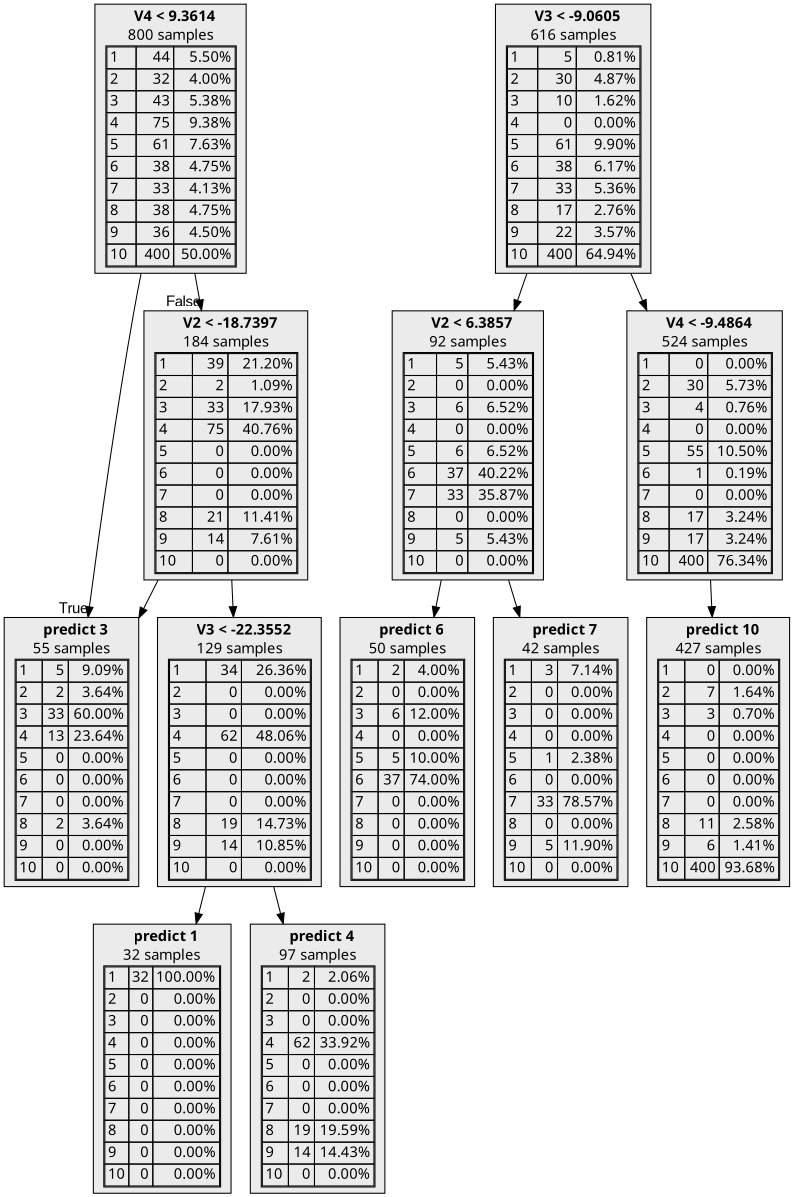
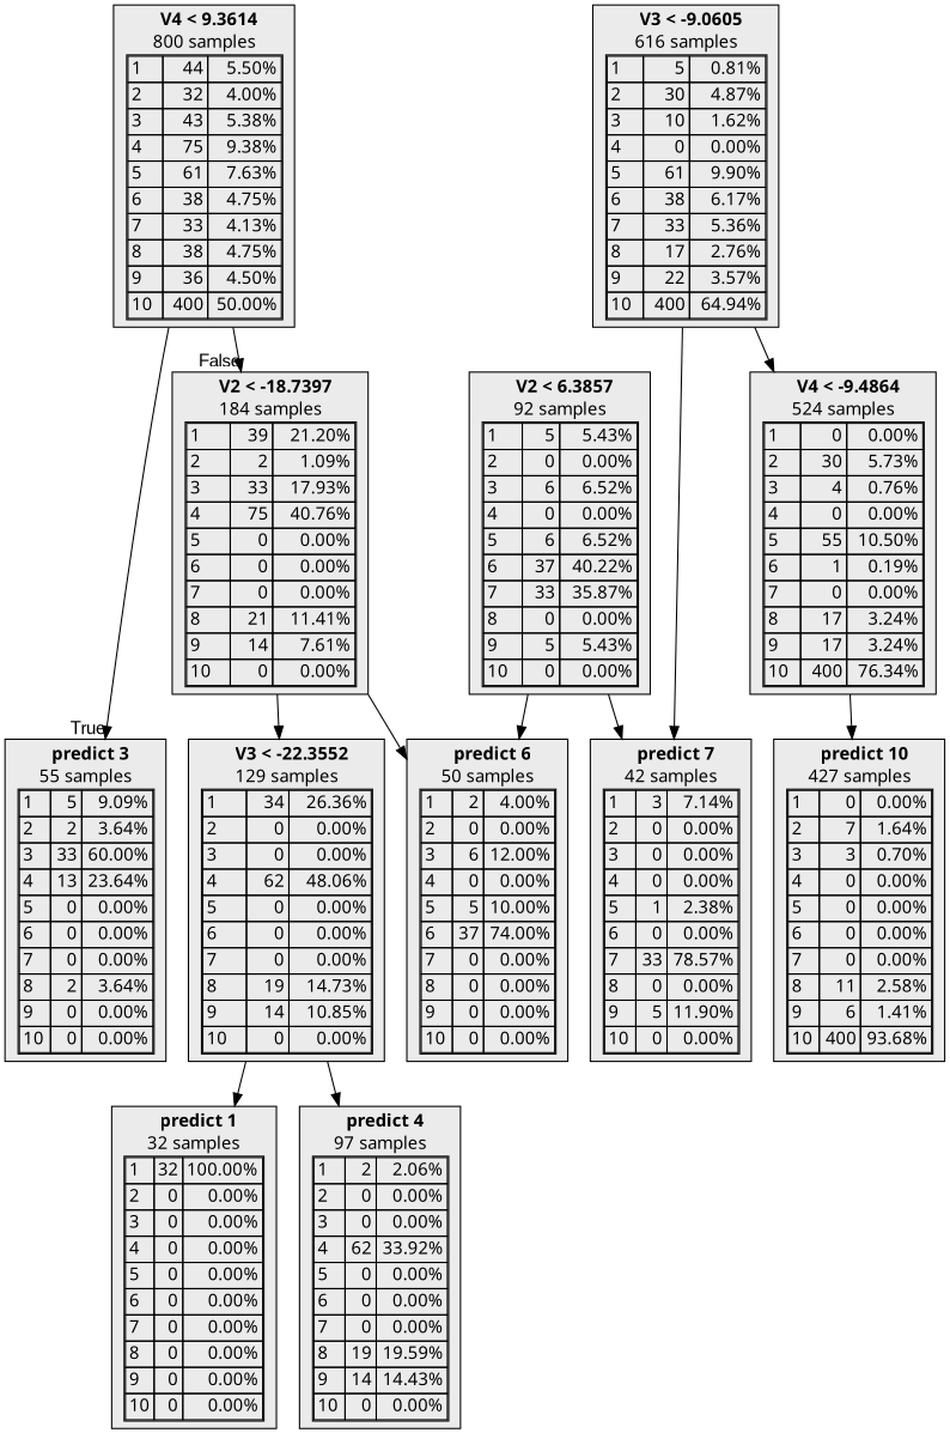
  digraph {
    node [fillcolor="#EBEBEB" fontname="bold arial" shape=box style=filled]
    n1 [label=<  <TABLE BORDER="0" CELLPADDING="0">       <TR>     <TD>       <B>V4 &lt; 9.3614</B>     </TD>   </TR>      <TR>       <TD>800 samples</TD>     </TR>     <TR>   <TD>     <TABLE CELLSPACING="0">                <TR >     <TD ALIGN="LEFT">1</TD>     <TD ALIGN="RIGHT">44</TD>     <TD ALIGN="RIGHT">5.50%</TD>   </TR>   <TR >     <TD ALIGN="LEFT">2</TD>     <TD ALIGN="RIGHT">32</TD>     <TD ALIGN="RIGHT">4.00%</TD>   </TR>   <TR >     <TD ALIGN="LEFT">3</TD>     <TD ALIGN="RIGHT">43</TD>     <TD ALIGN="RIGHT">5.38%</TD>   </TR>   <TR >     <TD ALIGN="LEFT">4</TD>     <TD ALIGN="RIGHT">75</TD>     <TD ALIGN="RIGHT">9.38%</TD>   </TR>   <TR >     <TD ALIGN="LEFT">5</TD>     <TD ALIGN="RIGHT">61</TD>     <TD ALIGN="RIGHT">7.63%</TD>   </TR>   <TR >     <TD ALIGN="LEFT">6</TD>     <TD ALIGN="RIGHT">38</TD>     <TD ALIGN="RIGHT">4.75%</TD>   </TR>   <TR >     <TD ALIGN="LEFT">7</TD>     <TD ALIGN="RIGHT">33</TD>     <TD ALIGN="RIGHT">4.13%</TD>   </TR>   <TR >     <TD ALIGN="LEFT">8</TD>     <TD ALIGN="RIGHT">38</TD>     <TD ALIGN="RIGHT">4.75%</TD>   </TR>   <TR >     <TD ALIGN="LEFT">9</TD>     <TD ALIGN="RIGHT">36</TD>     <TD ALIGN="RIGHT">4.50%</TD>   </TR>   <TR class="highlighted">     <TD ALIGN="LEFT">10</TD>     <TD ALIGN="RIGHT">400</TD>     <TD ALIGN="RIGHT">50.00%</TD>   </TR>      </TABLE>   </TD> </TR>    </TABLE> >]
    n2 [label=<  <TABLE BORDER="0" CELLPADDING="0">       <TR>     <TD>       <B>V2 &lt; -18.7397</B>     </TD>   </TR>      <TR>       <TD>184 samples</TD>     </TR>     <TR>   <TD>     <TABLE CELLSPACING="0">                <TR >     <TD ALIGN="LEFT">1</TD>     <TD ALIGN="RIGHT">39</TD>     <TD ALIGN="RIGHT">21.20%</TD>   </TR>   <TR >     <TD ALIGN="LEFT">2</TD>     <TD ALIGN="RIGHT">2</TD>     <TD ALIGN="RIGHT">1.09%</TD>   </TR>   <TR >     <TD ALIGN="LEFT">3</TD>     <TD ALIGN="RIGHT">33</TD>     <TD ALIGN="RIGHT">17.93%</TD>   </TR>   <TR class="highlighted">     <TD ALIGN="LEFT">4</TD>     <TD ALIGN="RIGHT">75</TD>     <TD ALIGN="RIGHT">40.76%</TD>   </TR>   <TR >     <TD ALIGN="LEFT">5</TD>     <TD ALIGN="RIGHT">0</TD>     <TD ALIGN="RIGHT">0.00%</TD>   </TR>   <TR >     <TD ALIGN="LEFT">6</TD>     <TD ALIGN="RIGHT">0</TD>     <TD ALIGN="RIGHT">0.00%</TD>   </TR>   <TR >     <TD ALIGN="LEFT">7</TD>     <TD ALIGN="RIGHT">0</TD>     <TD ALIGN="RIGHT">0.00%</TD>   </TR>   <TR >     <TD ALIGN="LEFT">8</TD>     <TD ALIGN="RIGHT">21</TD>     <TD ALIGN="RIGHT">11.41%</TD>   </TR>   <TR >     <TD ALIGN="LEFT">9</TD>     <TD ALIGN="RIGHT">14</TD>     <TD ALIGN="RIGHT">7.61%</TD>   </TR>   <TR >     <TD ALIGN="LEFT">10</TD>     <TD ALIGN="RIGHT">0</TD>     <TD ALIGN="RIGHT">0.00%</TD>   </TR>      </TABLE>   </TD> </TR>    </TABLE> >]
    n3 [color=black label=<  <TABLE BORDER="0" CELLPADDING="0">       <TR>     <TD>       <B>predict 3</B>     </TD>   </TR>      <TR>       <TD>55 samples</TD>     </TR>     <TR>   <TD>     <TABLE CELLSPACING="0">                <TR >     <TD ALIGN="LEFT">1</TD>     <TD ALIGN="RIGHT">5</TD>     <TD ALIGN="RIGHT">9.09%</TD>   </TR>   <TR >     <TD ALIGN="LEFT">2</TD>     <TD ALIGN="RIGHT">2</TD>     <TD ALIGN="RIGHT">3.64%</TD>   </TR>   <TR class="highlighted">     <TD ALIGN="LEFT">3</TD>     <TD ALIGN="RIGHT">33</TD>     <TD ALIGN="RIGHT">60.00%</TD>   </TR>   <TR >     <TD ALIGN="LEFT">4</TD>     <TD ALIGN="RIGHT">13</TD>     <TD ALIGN="RIGHT">23.64%</TD>   </TR>   <TR >     <TD ALIGN="LEFT">5</TD>     <TD ALIGN="RIGHT">0</TD>     <TD ALIGN="RIGHT">0.00%</TD>   </TR>   <TR >     <TD ALIGN="LEFT">6</TD>     <TD ALIGN="RIGHT">0</TD>     <TD ALIGN="RIGHT">0.00%</TD>   </TR>   <TR >     <TD ALIGN="LEFT">7</TD>     <TD ALIGN="RIGHT">0</TD>     <TD ALIGN="RIGHT">0.00%</TD>   </TR>   <TR >     <TD ALIGN="LEFT">8</TD>     <TD ALIGN="RIGHT">2</TD>     <TD ALIGN="RIGHT">3.64%</TD>   </TR>   <TR >     <TD ALIGN="LEFT">9</TD>     <TD ALIGN="RIGHT">0</TD>     <TD ALIGN="RIGHT">0.00%</TD>   </TR>   <TR >     <TD ALIGN="LEFT">10</TD>     <TD ALIGN="RIGHT">0</TD>     <TD ALIGN="RIGHT">0.00%</TD>   </TR>      </TABLE>   </TD> </TR>    </TABLE> >]
    n4 [label=<  <TABLE BORDER="0" CELLPADDING="0">       <TR>     <TD>       <B>V3 &lt; -9.0605</B>     </TD>   </TR>      <TR>       <TD>616 samples</TD>     </TR>     <TR>   <TD>     <TABLE CELLSPACING="0">                <TR >     <TD ALIGN="LEFT">1</TD>     <TD ALIGN="RIGHT">5</TD>     <TD ALIGN="RIGHT">0.81%</TD>   </TR>   <TR >     <TD ALIGN="LEFT">2</TD>     <TD ALIGN="RIGHT">30</TD>     <TD ALIGN="RIGHT">4.87%</TD>   </TR>   <TR >     <TD ALIGN="LEFT">3</TD>     <TD ALIGN="RIGHT">10</TD>     <TD ALIGN="RIGHT">1.62%</TD>   </TR>   <TR >     <TD ALIGN="LEFT">4</TD>     <TD ALIGN="RIGHT">0</TD>     <TD ALIGN="RIGHT">0.00%</TD>   </TR>   <TR >     <TD ALIGN="LEFT">5</TD>     <TD ALIGN="RIGHT">61</TD>     <TD ALIGN="RIGHT">9.90%</TD>   </TR>   <TR >     <TD ALIGN="LEFT">6</TD>     <TD ALIGN="RIGHT">38</TD>     <TD ALIGN="RIGHT">6.17%</TD>   </TR>   <TR >     <TD ALIGN="LEFT">7</TD>     <TD ALIGN="RIGHT">33</TD>     <TD ALIGN="RIGHT">5.36%</TD>   </TR>   <TR >     <TD ALIGN="LEFT">8</TD>     <TD ALIGN="RIGHT">17</TD>     <TD ALIGN="RIGHT">2.76%</TD>   </TR>   <TR >     <TD ALIGN="LEFT">9</TD>     <TD ALIGN="RIGHT">22</TD>     <TD ALIGN="RIGHT">3.57%</TD>   </TR>   <TR class="highlighted">     <TD ALIGN="LEFT">10</TD>     <TD ALIGN="RIGHT">400</TD>     <TD ALIGN="RIGHT">64.94%</TD>   </TR>      </TABLE>   </TD> </TR>    </TABLE> >]
    n5 [label=<  <TABLE BORDER="0" CELLPADDING="0">       <TR>     <TD>       <B>V2 &lt; 6.3857</B>     </TD>   </TR>      <TR>       <TD>92 samples</TD>     </TR>     <TR>   <TD>     <TABLE CELLSPACING="0">                <TR >     <TD ALIGN="LEFT">1</TD>     <TD ALIGN="RIGHT">5</TD>     <TD ALIGN="RIGHT">5.43%</TD>   </TR>   <TR >     <TD ALIGN="LEFT">2</TD>     <TD ALIGN="RIGHT">0</TD>     <TD ALIGN="RIGHT">0.00%</TD>   </TR>   <TR >     <TD ALIGN="LEFT">3</TD>     <TD ALIGN="RIGHT">6</TD>     <TD ALIGN="RIGHT">6.52%</TD>   </TR>   <TR >     <TD ALIGN="LEFT">4</TD>     <TD ALIGN="RIGHT">0</TD>     <TD ALIGN="RIGHT">0.00%</TD>   </TR>   <TR >     <TD ALIGN="LEFT">5</TD>     <TD ALIGN="RIGHT">6</TD>     <TD ALIGN="RIGHT">6.52%</TD>   </TR>   <TR class="highlighted">     <TD ALIGN="LEFT">6</TD>     <TD ALIGN="RIGHT">37</TD>     <TD ALIGN="RIGHT">40.22%</TD>   </TR>   <TR >     <TD ALIGN="LEFT">7</TD>     <TD ALIGN="RIGHT">33</TD>     <TD ALIGN="RIGHT">35.87%</TD>   </TR>   <TR >     <TD ALIGN="LEFT">8</TD>     <TD ALIGN="RIGHT">0</TD>     <TD ALIGN="RIGHT">0.00%</TD>   </TR>   <TR >     <TD ALIGN="LEFT">9</TD>     <TD ALIGN="RIGHT">5</TD>     <TD ALIGN="RIGHT">5.43%</TD>   </TR>   <TR >     <TD ALIGN="LEFT">10</TD>     <TD ALIGN="RIGHT">0</TD>     <TD ALIGN="RIGHT">0.00%</TD>   </TR>      </TABLE>   </TD> </TR>    </TABLE> >]
    n6 [label=<  <TABLE BORDER="0" CELLPADDING="0">       <TR>     <TD>       <B>V4 &lt; -9.4864</B>     </TD>   </TR>      <TR>       <TD>524 samples</TD>     </TR>     <TR>   <TD>     <TABLE CELLSPACING="0">                <TR >     <TD ALIGN="LEFT">1</TD>     <TD ALIGN="RIGHT">0</TD>     <TD ALIGN="RIGHT">0.00%</TD>   </TR>   <TR >     <TD ALIGN="LEFT">2</TD>     <TD ALIGN="RIGHT">30</TD>     <TD ALIGN="RIGHT">5.73%</TD>   </TR>   <TR >     <TD ALIGN="LEFT">3</TD>     <TD ALIGN="RIGHT">4</TD>     <TD ALIGN="RIGHT">0.76%</TD>   </TR>   <TR >     <TD ALIGN="LEFT">4</TD>     <TD ALIGN="RIGHT">0</TD>     <TD ALIGN="RIGHT">0.00%</TD>   </TR>   <TR >     <TD ALIGN="LEFT">5</TD>     <TD ALIGN="RIGHT">55</TD>     <TD ALIGN="RIGHT">10.50%</TD>   </TR>   <TR >     <TD ALIGN="LEFT">6</TD>     <TD ALIGN="RIGHT">1</TD>     <TD ALIGN="RIGHT">0.19%</TD>   </TR>   <TR >     <TD ALIGN="LEFT">7</TD>     <TD ALIGN="RIGHT">0</TD>     <TD ALIGN="RIGHT">0.00%</TD>   </TR>   <TR >     <TD ALIGN="LEFT">8</TD>     <TD ALIGN="RIGHT">17</TD>     <TD ALIGN="RIGHT">3.24%</TD>   </TR>   <TR >     <TD ALIGN="LEFT">9</TD>     <TD ALIGN="RIGHT">17</TD>     <TD ALIGN="RIGHT">3.24%</TD>   </TR>   <TR class="highlighted">     <TD ALIGN="LEFT">10</TD>     <TD ALIGN="RIGHT">400</TD>     <TD ALIGN="RIGHT">76.34%</TD>   </TR>      </TABLE>   </TD> </TR>    </TABLE> >]
    n7 [label=<  <TABLE BORDER="0" CELLPADDING="0">       <TR>     <TD>       <B>V3 &lt; -22.3552</B>     </TD>   </TR>      <TR>       <TD>129 samples</TD>     </TR>     <TR>   <TD>     <TABLE CELLSPACING="0">                <TR >     <TD ALIGN="LEFT">1</TD>     <TD ALIGN="RIGHT">34</TD>     <TD ALIGN="RIGHT">26.36%</TD>   </TR>   <TR >     <TD ALIGN="LEFT">2</TD>     <TD ALIGN="RIGHT">0</TD>     <TD ALIGN="RIGHT">0.00%</TD>   </TR>   <TR >     <TD ALIGN="LEFT">3</TD>     <TD ALIGN="RIGHT">0</TD>     <TD ALIGN="RIGHT">0.00%</TD>   </TR>   <TR class="highlighted">     <TD ALIGN="LEFT">4</TD>     <TD ALIGN="RIGHT">62</TD>     <TD ALIGN="RIGHT">48.06%</TD>   </TR>   <TR >     <TD ALIGN="LEFT">5</TD>     <TD ALIGN="RIGHT">0</TD>     <TD ALIGN="RIGHT">0.00%</TD>   </TR>   <TR >     <TD ALIGN="LEFT">6</TD>     <TD ALIGN="RIGHT">0</TD>     <TD ALIGN="RIGHT">0.00%</TD>   </TR>   <TR >     <TD ALIGN="LEFT">7</TD>     <TD ALIGN="RIGHT">0</TD>     <TD ALIGN="RIGHT">0.00%</TD>   </TR>   <TR >     <TD ALIGN="LEFT">8</TD>     <TD ALIGN="RIGHT">19</TD>     <TD ALIGN="RIGHT">14.73%</TD>   </TR>   <TR >     <TD ALIGN="LEFT">9</TD>     <TD ALIGN="RIGHT">14</TD>     <TD ALIGN="RIGHT">10.85%</TD>   </TR>   <TR >     <TD ALIGN="LEFT">10</TD>     <TD ALIGN="RIGHT">0</TD>     <TD ALIGN="RIGHT">0.00%</TD>   </TR>      </TABLE>   </TD> </TR>    </TABLE> >]
    n8 [color=black label=<  <TABLE BORDER="0" CELLPADDING="0">       <TR>     <TD>       <B>predict 6</B>     </TD>   </TR>      <TR>       <TD>50 samples</TD>     </TR>     <TR>   <TD>     <TABLE CELLSPACING="0">                <TR >     <TD ALIGN="LEFT">1</TD>     <TD ALIGN="RIGHT">2</TD>     <TD ALIGN="RIGHT">4.00%</TD>   </TR>   <TR >     <TD ALIGN="LEFT">2</TD>     <TD ALIGN="RIGHT">0</TD>     <TD ALIGN="RIGHT">0.00%</TD>   </TR>   <TR >     <TD ALIGN="LEFT">3</TD>     <TD ALIGN="RIGHT">6</TD>     <TD ALIGN="RIGHT">12.00%</TD>   </TR>   <TR >     <TD ALIGN="LEFT">4</TD>     <TD ALIGN="RIGHT">0</TD>     <TD ALIGN="RIGHT">0.00%</TD>   </TR>   <TR >     <TD ALIGN="LEFT">5</TD>     <TD ALIGN="RIGHT">5</TD>     <TD ALIGN="RIGHT">10.00%</TD>   </TR>   <TR class="highlighted">     <TD ALIGN="LEFT">6</TD>     <TD ALIGN="RIGHT">37</TD>     <TD ALIGN="RIGHT">74.00%</TD>   </TR>   <TR >     <TD ALIGN="LEFT">7</TD>     <TD ALIGN="RIGHT">0</TD>     <TD ALIGN="RIGHT">0.00%</TD>   </TR>   <TR >     <TD ALIGN="LEFT">8</TD>     <TD ALIGN="RIGHT">0</TD>     <TD ALIGN="RIGHT">0.00%</TD>   </TR>   <TR >     <TD ALIGN="LEFT">9</TD>     <TD ALIGN="RIGHT">0</TD>     <TD ALIGN="RIGHT">0.00%</TD>   </TR>   <TR >     <TD ALIGN="LEFT">10</TD>     <TD ALIGN="RIGHT">0</TD>     <TD ALIGN="RIGHT">0.00%</TD>   </TR>      </TABLE>   </TD> </TR>    </TABLE> >]
    n9 [color=black label=<  <TABLE BORDER="0" CELLPADDING="0">       <TR>     <TD>       <B>predict 7</B>     </TD>   </TR>      <TR>       <TD>42 samples</TD>     </TR>     <TR>   <TD>     <TABLE CELLSPACING="0">                <TR >     <TD ALIGN="LEFT">1</TD>     <TD ALIGN="RIGHT">3</TD>     <TD ALIGN="RIGHT">7.14%</TD>   </TR>   <TR >     <TD ALIGN="LEFT">2</TD>     <TD ALIGN="RIGHT">0</TD>     <TD ALIGN="RIGHT">0.00%</TD>   </TR>   <TR >     <TD ALIGN="LEFT">3</TD>     <TD ALIGN="RIGHT">0</TD>     <TD ALIGN="RIGHT">0.00%</TD>   </TR>   <TR >     <TD ALIGN="LEFT">4</TD>     <TD ALIGN="RIGHT">0</TD>     <TD ALIGN="RIGHT">0.00%</TD>   </TR>   <TR >     <TD ALIGN="LEFT">5</TD>     <TD ALIGN="RIGHT">1</TD>     <TD ALIGN="RIGHT">2.38%</TD>   </TR>   <TR >     <TD ALIGN="LEFT">6</TD>     <TD ALIGN="RIGHT">0</TD>     <TD ALIGN="RIGHT">0.00%</TD>   </TR>   <TR class="highlighted">     <TD ALIGN="LEFT">7</TD>     <TD ALIGN="RIGHT">33</TD>     <TD ALIGN="RIGHT">78.57%</TD>   </TR>   <TR >     <TD ALIGN="LEFT">8</TD>     <TD ALIGN="RIGHT">0</TD>     <TD ALIGN="RIGHT">0.00%</TD>   </TR>   <TR >     <TD ALIGN="LEFT">9</TD>     <TD ALIGN="RIGHT">5</TD>     <TD ALIGN="RIGHT">11.90%</TD>   </TR>   <TR >     <TD ALIGN="LEFT">10</TD>     <TD ALIGN="RIGHT">0</TD>     <TD ALIGN="RIGHT">0.00%</TD>   </TR>      </TABLE>   </TD> </TR>    </TABLE> >]
    n10 [color=black label=<  <TABLE BORDER="0" CELLPADDING="0">       <TR>     <TD>       <B>predict 10</B>     </TD>   </TR>      <TR>       <TD>427 samples</TD>     </TR>     <TR>   <TD>     <TABLE CELLSPACING="0">                <TR >     <TD ALIGN="LEFT">1</TD>     <TD ALIGN="RIGHT">0</TD>     <TD ALIGN="RIGHT">0.00%</TD>   </TR>   <TR >     <TD ALIGN="LEFT">2</TD>     <TD ALIGN="RIGHT">7</TD>     <TD ALIGN="RIGHT">1.64%</TD>   </TR>   <TR >     <TD ALIGN="LEFT">3</TD>     <TD ALIGN="RIGHT">3</TD>     <TD ALIGN="RIGHT">0.70%</TD>   </TR>   <TR >     <TD ALIGN="LEFT">4</TD>     <TD ALIGN="RIGHT">0</TD>     <TD ALIGN="RIGHT">0.00%</TD>   </TR>   <TR >     <TD ALIGN="LEFT">5</TD>     <TD ALIGN="RIGHT">0</TD>     <TD ALIGN="RIGHT">0.00%</TD>   </TR>   <TR >     <TD ALIGN="LEFT">6</TD>     <TD ALIGN="RIGHT">0</TD>     <TD ALIGN="RIGHT">0.00%</TD>   </TR>   <TR >     <TD ALIGN="LEFT">7</TD>     <TD ALIGN="RIGHT">0</TD>     <TD ALIGN="RIGHT">0.00%</TD>   </TR>   <TR >     <TD ALIGN="LEFT">8</TD>     <TD ALIGN="RIGHT">11</TD>     <TD ALIGN="RIGHT">2.58%</TD>   </TR>   <TR >     <TD ALIGN="LEFT">9</TD>     <TD ALIGN="RIGHT">6</TD>     <TD ALIGN="RIGHT">1.41%</TD>   </TR>   <TR class="highlighted">     <TD ALIGN="LEFT">10</TD>     <TD ALIGN="RIGHT">400</TD>     <TD ALIGN="RIGHT">93.68%</TD>   </TR>      </TABLE>   </TD> </TR>    </TABLE> >]
    n11 [color=black label=<  <TABLE BORDER="0" CELLPADDING="0">       <TR>     <TD>       <B>predict 1</B>     </TD>   </TR>      <TR>       <TD>32 samples</TD>     </TR>     <TR>   <TD>     <TABLE CELLSPACING="0">                <TR class="highlighted">     <TD ALIGN="LEFT">1</TD>     <TD ALIGN="RIGHT">32</TD>     <TD ALIGN="RIGHT">100.00%</TD>   </TR>   <TR >     <TD ALIGN="LEFT">2</TD>     <TD ALIGN="RIGHT">0</TD>     <TD ALIGN="RIGHT">0.00%</TD>   </TR>   <TR >     <TD ALIGN="LEFT">3</TD>     <TD ALIGN="RIGHT">0</TD>     <TD ALIGN="RIGHT">0.00%</TD>   </TR>   <TR >     <TD ALIGN="LEFT">4</TD>     <TD ALIGN="RIGHT">0</TD>     <TD ALIGN="RIGHT">0.00%</TD>   </TR>   <TR >     <TD ALIGN="LEFT">5</TD>     <TD ALIGN="RIGHT">0</TD>     <TD ALIGN="RIGHT">0.00%</TD>   </TR>   <TR >     <TD ALIGN="LEFT">6</TD>     <TD ALIGN="RIGHT">0</TD>     <TD ALIGN="RIGHT">0.00%</TD>   </TR>   <TR >     <TD ALIGN="LEFT">7</TD>     <TD ALIGN="RIGHT">0</TD>     <TD ALIGN="RIGHT">0.00%</TD>   </TR>   <TR >     <TD ALIGN="LEFT">8</TD>     <TD ALIGN="RIGHT">0</TD>     <TD ALIGN="RIGHT">0.00%</TD>   </TR>   <TR >     <TD ALIGN="LEFT">9</TD>     <TD ALIGN="RIGHT">0</TD>     <TD ALIGN="RIGHT">0.00%</TD>   </TR>   <TR >     <TD ALIGN="LEFT">10</TD>     <TD ALIGN="RIGHT">0</TD>     <TD ALIGN="RIGHT">0.00%</TD>   </TR>      </TABLE>   </TD> </TR>    </TABLE> >]
    n12 [color=black label=<  <TABLE BORDER="0" CELLPADDING="0">       <TR>     <TD>       <B>predict 4</B>     </TD>   </TR>      <TR>       <TD>97 samples</TD>     </TR>     <TR>   <TD>     <TABLE CELLSPACING="0">                <TR >     <TD ALIGN="LEFT">1</TD>     <TD ALIGN="RIGHT">2</TD>     <TD ALIGN="RIGHT">2.06%</TD>   </TR>   <TR >     <TD ALIGN="LEFT">2</TD>     <TD ALIGN="RIGHT">0</TD>     <TD ALIGN="RIGHT">0.00%</TD>   </TR>   <TR >     <TD ALIGN="LEFT">3</TD>     <TD ALIGN="RIGHT">0</TD>     <TD ALIGN="RIGHT">0.00%</TD>   </TR>   <TR class="highlighted">     <TD ALIGN="LEFT">4</TD>     <TD ALIGN="RIGHT">62</TD>     <TD ALIGN="RIGHT">33.92%</TD>   </TR>   <TR >     <TD ALIGN="LEFT">5</TD>     <TD ALIGN="RIGHT">0</TD>     <TD ALIGN="RIGHT">0.00%</TD>   </TR>   <TR >     <TD ALIGN="LEFT">6</TD>     <TD ALIGN="RIGHT">0</TD>     <TD ALIGN="RIGHT">0.00%</TD>   </TR>   <TR >     <TD ALIGN="LEFT">7</TD>     <TD ALIGN="RIGHT">0</TD>     <TD ALIGN="RIGHT">0.00%</TD>   </TR>   <TR >     <TD ALIGN="LEFT">8</TD>     <TD ALIGN="RIGHT">19</TD>     <TD ALIGN="RIGHT">19.59%</TD>   </TR>   <TR >     <TD ALIGN="LEFT">9</TD>     <TD ALIGN="RIGHT">14</TD>     <TD ALIGN="RIGHT">14.43%</TD>   </TR>   <TR >     <TD ALIGN="LEFT">10</TD>     <TD ALIGN="RIGHT">0</TD>     <TD ALIGN="RIGHT">0.00%</TD>   </TR>      </TABLE>   </TD> </TR>    </TABLE> >]
    n1 -> n2 [fontname=arial headlabel=False labelangle=-45 labeldistance=2.5]
    n1 -> n3 [fontname=arial headlabel=True labelangle=45 labeldistance=2.5]
-   n2 -> n3
+   n2 -> n8
    n2 -> n7
-   n4 -> n5
+   n4 -> n9
    n4 -> n6
    n5 -> n8
    n5 -> n9
    n6 -> n10
    n7 -> n11
    n7 -> n12
  }
